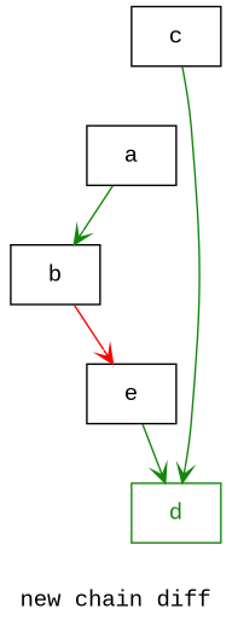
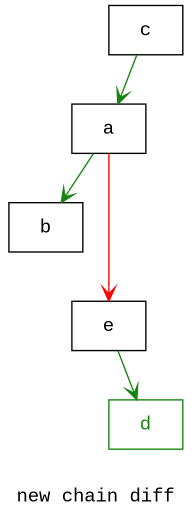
  digraph {
    bgcolor="#ffffff"
    fontcolor="#000000"
    fontname="Courier New"
    label="new chain diff"
    node [color="#000000" fontcolor="#000000" fontname="Courier New" shape=rectangle]
    edge [arrowhead=vee color="#158510"]
    n1 [label=a]
    n2 [label=b]
    n3 [label=e]
    n4 [color="#158510" fontcolor="#158510" label=d]
    n5 [label=c]
    n1 -> n2
-   n2 -> n3 [color="#ff0000"]
+   n1 -> n3 [color="#ff0000"]
    n3 -> n4
-   n5 -> n4
+   n5 -> n1
  }
